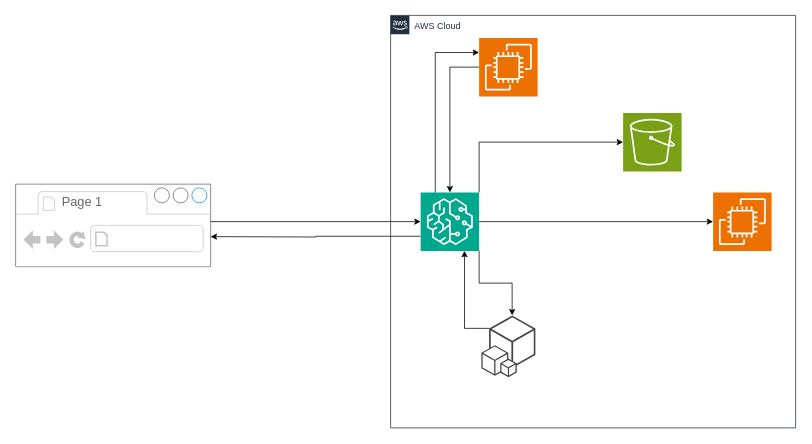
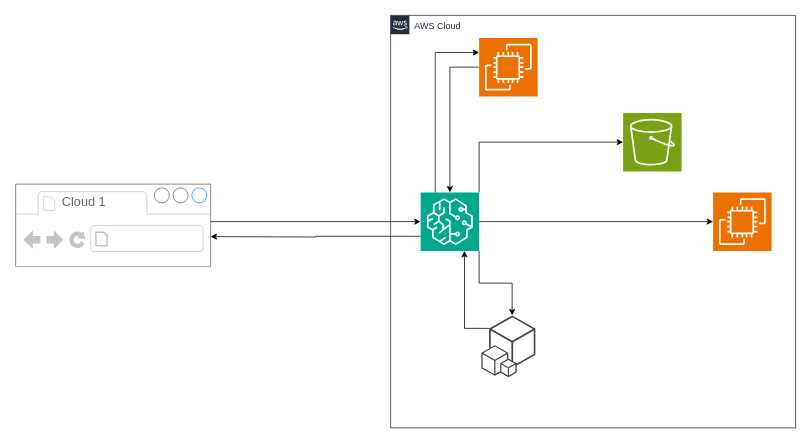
  <mxCell id="0" />
  <mxCell id="1" parent="0" />
  <mxCell id="2" value="AWS Cloud" style="points=[[0,0],[0.25,0],[0.5,0],[0.75,0],[1,0],[1,0.25],[1,0.5],[1,0.75],[1,1],[0.75,1],[0.5,1],[0.25,1],[0,1],[0,0.75],[0,0.5],[0,0.25]];outlineConnect=0;gradientColor=none;html=1;whiteSpace=wrap;fontSize=12;fontStyle=0;container=1;pointerEvents=0;collapsible=0;recursiveResize=0;shape=mxgraph.aws4.group;grIcon=mxgraph.aws4.group_aws_cloud_alt;strokeColor=#232F3E;fillColor=none;verticalAlign=top;align=left;spacingLeft=30;fontColor=#232F3E;dashed=0;" vertex="1" parent="1"><mxGeometry x="520" y="20" width="540" height="550" as="geometry" /></mxCell>
  <mxCell id="3" style="edgeStyle=orthogonalEdgeStyle;rounded=0;orthogonalLoop=1;jettySize=auto;html=1;exitX=1;exitY=0.5;exitDx=0;exitDy=0;exitPerimeter=0;" edge="1" parent="2" source="5" target="7"><mxGeometry relative="1" as="geometry" /></mxCell>
  <mxCell id="4" style="edgeStyle=orthogonalEdgeStyle;rounded=0;orthogonalLoop=1;jettySize=auto;html=1;exitX=0;exitY=0.75;exitDx=0;exitDy=0;exitPerimeter=0;" edge="1" parent="2" source="5"><mxGeometry relative="1" as="geometry"><mxPoint x="-240" y="295" as="targetPoint" /></mxGeometry></mxCell>
  <mxCell id="5" value="" style="sketch=0;points=[[0,0,0],[0.25,0,0],[0.5,0,0],[0.75,0,0],[1,0,0],[0,1,0],[0.25,1,0],[0.5,1,0],[0.75,1,0],[1,1,0],[0,0.25,0],[0,0.5,0],[0,0.75,0],[1,0.25,0],[1,0.5,0],[1,0.75,0]];outlineConnect=0;fontColor=#232F3E;fillColor=#01A88D;strokeColor=#ffffff;dashed=0;verticalLabelPosition=bottom;verticalAlign=top;align=center;html=1;fontSize=12;fontStyle=0;aspect=fixed;shape=mxgraph.aws4.resourceIcon;resIcon=mxgraph.aws4.sagemaker;" vertex="1" parent="2"><mxGeometry x="40" y="236" width="78" height="78" as="geometry" /></mxCell>
  <mxCell id="6" value="" style="sketch=0;points=[[0,0,0],[0.25,0,0],[0.5,0,0],[0.75,0,0],[1,0,0],[0,1,0],[0.25,1,0],[0.5,1,0],[0.75,1,0],[1,1,0],[0,0.25,0],[0,0.5,0],[0,0.75,0],[1,0.25,0],[1,0.5,0],[1,0.75,0]];outlineConnect=0;fontColor=#232F3E;fillColor=#7AA116;strokeColor=#ffffff;dashed=0;verticalLabelPosition=bottom;verticalAlign=top;align=center;html=1;fontSize=12;fontStyle=0;aspect=fixed;shape=mxgraph.aws4.resourceIcon;resIcon=mxgraph.aws4.s3;" vertex="1" parent="2"><mxGeometry x="310" y="130" width="78" height="78" as="geometry" /></mxCell>
  <mxCell id="7" value="" style="sketch=0;points=[[0,0,0],[0.25,0,0],[0.5,0,0],[0.75,0,0],[1,0,0],[0,1,0],[0.25,1,0],[0.5,1,0],[0.75,1,0],[1,1,0],[0,0.25,0],[0,0.5,0],[0,0.75,0],[1,0.25,0],[1,0.5,0],[1,0.75,0]];outlineConnect=0;fontColor=#232F3E;fillColor=#ED7100;strokeColor=#ffffff;dashed=0;verticalLabelPosition=bottom;verticalAlign=top;align=center;html=1;fontSize=12;fontStyle=0;aspect=fixed;shape=mxgraph.aws4.resourceIcon;resIcon=mxgraph.aws4.ec2;" vertex="1" parent="2"><mxGeometry x="430" y="236" width="78" height="78" as="geometry" /></mxCell>
  <mxCell id="8" style="edgeStyle=orthogonalEdgeStyle;rounded=0;orthogonalLoop=1;jettySize=auto;html=1;exitX=0;exitY=0.5;exitDx=0;exitDy=0;exitPerimeter=0;" edge="1" parent="2" source="9" target="5"><mxGeometry relative="1" as="geometry" /></mxCell>
  <mxCell id="9" value="" style="sketch=0;points=[[0,0,0],[0.25,0,0],[0.5,0,0],[0.75,0,0],[1,0,0],[0,1,0],[0.25,1,0],[0.5,1,0],[0.75,1,0],[1,1,0],[0,0.25,0],[0,0.5,0],[0,0.75,0],[1,0.25,0],[1,0.5,0],[1,0.75,0]];outlineConnect=0;fontColor=#232F3E;fillColor=#ED7100;strokeColor=#ffffff;dashed=0;verticalLabelPosition=bottom;verticalAlign=top;align=center;html=1;fontSize=12;fontStyle=0;aspect=fixed;shape=mxgraph.aws4.resourceIcon;resIcon=mxgraph.aws4.ec2;" vertex="1" parent="2"><mxGeometry x="118" y="30" width="78" height="78" as="geometry" /></mxCell>
  <mxCell id="10" value="" style="outlineConnect=0;dashed=0;verticalLabelPosition=bottom;verticalAlign=top;align=center;html=1;shape=mxgraph.aws3.cli;fillColor=#444444;gradientColor=none;" vertex="1" parent="2"><mxGeometry x="121" y="400" width="72" height="82.5" as="geometry" /></mxCell>
  <mxCell id="11" style="edgeStyle=orthogonalEdgeStyle;rounded=0;orthogonalLoop=1;jettySize=auto;html=1;exitX=1;exitY=1;exitDx=0;exitDy=0;exitPerimeter=0;entryX=0.57;entryY=0;entryDx=0;entryDy=0;entryPerimeter=0;" edge="1" parent="2" source="5" target="10"><mxGeometry relative="1" as="geometry" /></mxCell>
  <mxCell id="12" style="edgeStyle=orthogonalEdgeStyle;rounded=0;orthogonalLoop=1;jettySize=auto;html=1;exitX=0.145;exitY=0.21;exitDx=0;exitDy=0;exitPerimeter=0;entryX=0.75;entryY=1;entryDx=0;entryDy=0;entryPerimeter=0;" edge="1" parent="2" source="10" target="5"><mxGeometry relative="1" as="geometry" /></mxCell>
  <mxCell id="13" style="edgeStyle=orthogonalEdgeStyle;rounded=0;orthogonalLoop=1;jettySize=auto;html=1;exitX=1;exitY=0;exitDx=0;exitDy=0;exitPerimeter=0;entryX=0;entryY=0.5;entryDx=0;entryDy=0;entryPerimeter=0;" edge="1" parent="2" source="5" target="6"><mxGeometry relative="1" as="geometry" /></mxCell>
  <mxCell id="14" style="edgeStyle=orthogonalEdgeStyle;rounded=0;orthogonalLoop=1;jettySize=auto;html=1;exitX=0.25;exitY=0;exitDx=0;exitDy=0;exitPerimeter=0;entryX=0;entryY=0.25;entryDx=0;entryDy=0;entryPerimeter=0;" edge="1" parent="2" source="5" target="9"><mxGeometry relative="1" as="geometry" /></mxCell>
  <mxCell id="15" style="edgeStyle=orthogonalEdgeStyle;rounded=0;orthogonalLoop=1;jettySize=auto;html=1;entryX=0;entryY=0.5;entryDx=0;entryDy=0;entryPerimeter=0;" edge="1" parent="1" source="16" target="5"><mxGeometry relative="1" as="geometry" /></mxCell>
  <mxCell id="16" value="" style="strokeWidth=1;shadow=0;dashed=0;align=center;html=1;shape=mxgraph.mockup.containers.browserWindow;rSize=0;strokeColor=#666666;strokeColor2=#008cff;strokeColor3=#c4c4c4;mainText=,;recursiveResize=0;" vertex="1" parent="1"><mxGeometry x="20" y="245" width="80" height="100" as="geometry" /></mxCell>
- <mxCell id="17" value="Page 1" style="strokeWidth=1;shadow=0;dashed=0;align=center;html=1;shape=mxgraph.mockup.containers.anchor;fontSize=17;fontColor=#666666;align=left;whiteSpace=wrap;" vertex="1" parent="16"><mxGeometry x="60" y="12" width="110" height="26" as="geometry" /></mxCell>
+ <mxCell id="17" value="Cloud 1" style="strokeWidth=1;shadow=0;dashed=0;align=center;html=1;shape=mxgraph.mockup.containers.anchor;fontSize=17;fontColor=#666666;align=left;whiteSpace=wrap;" vertex="1" parent="16"><mxGeometry x="60" y="12" width="110" height="26" as="geometry" /></mxCell>
